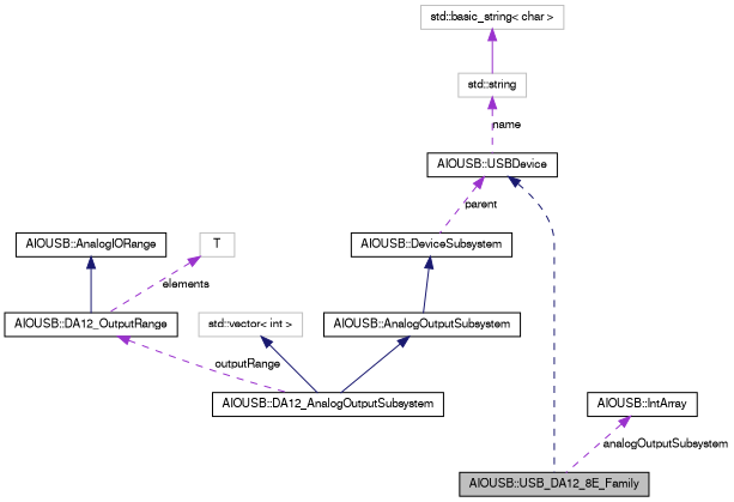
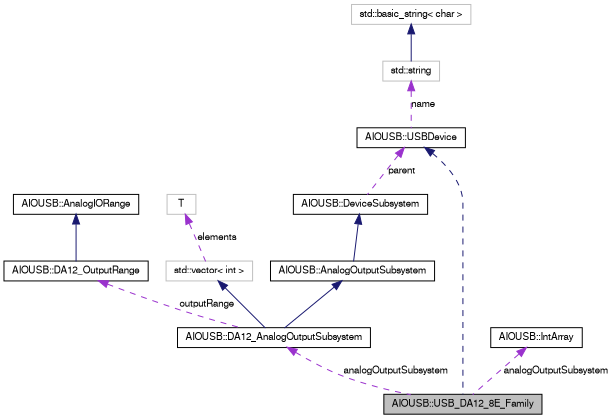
  digraph {
    rankdir=TB
    node [color=black fillcolor=white fontname=FreeSans fontsize=10 shape=record style=filled]
    edge [color=midnightblue dir=back fontname=FreeSans fontsize=10 labelfontname=FreeSans labelfontsize=10 style=dashed]
    n1 [fillcolor=grey75 fontcolor=black height=0.2 label="AIOUSB::USB_DA12_8E_Family" width=0.4]
    n2 [height=0.2 label="AIOUSB::USBDevice" width=0.4]
    n3 [height=0.2 label="AIOUSB::DeviceSubsystem" width=0.4]
    n4 [height=0.2 label="AIOUSB::AnalogOutputSubsystem" width=0.4]
    n5 [color=grey75 height=0.2 label="std::string" width=0.4]
    n6 [color=grey75 height=0.2 label="std::basic_string\< char \>" width=0.4]
    n7 [height=0.2 label="AIOUSB::IntArray" width=0.4]
    n8 [color=grey75 height=0.2 label="std::vector\< int \>" width=0.4]
    n9 [height=0.2 label="AIOUSB::DA12_AnalogOutputSubsystem" width=0.4]
    n10 [color=grey75 height=0.2 label=T width=0.4]
    n11 [height=0.2 label="AIOUSB::DA12_OutputRange" width=0.4]
    n12 [height=0.2 label="AIOUSB::AnalogIORange" width=0.4]
    n2 -> n1
    n2 -> n3 [color=darkorchid3 label=parent]
    n3 -> n4 [style=solid]
    n4 -> n9 [style=solid]
    n5 -> n2 [color=darkorchid3 label=name]
-   n6 -> n5 [color=darkorchid3 style=solid]
+   n6 -> n5 [style=solid]
    n7 -> n1 [color=darkorchid3 label=analogOutputSubsystem]
    n8 -> n9 [style=solid]
-   n10 -> n11 [color=darkorchid3 label=elements]
+   n9 -> n1 [color=darkorchid3 label=analogOutputSubsystem]
+   n10 -> n8 [color=darkorchid3 label=elements]
    n11 -> n9 [color=darkorchid3 label=outputRange]
    n12 -> n11 [style=solid]
  }
